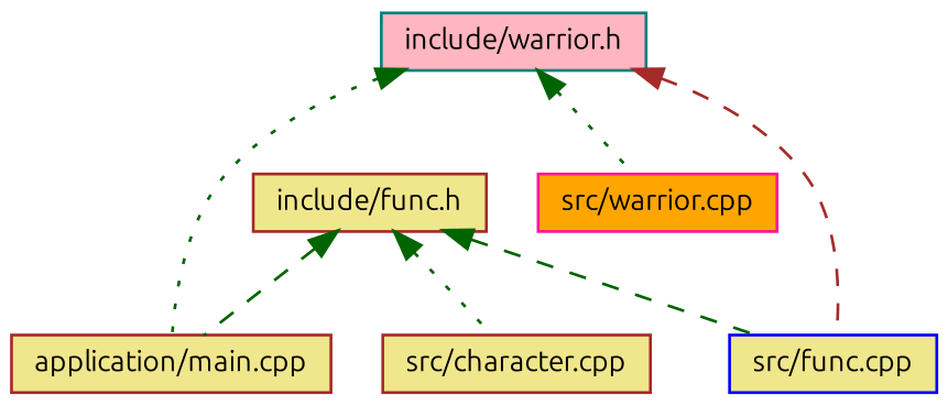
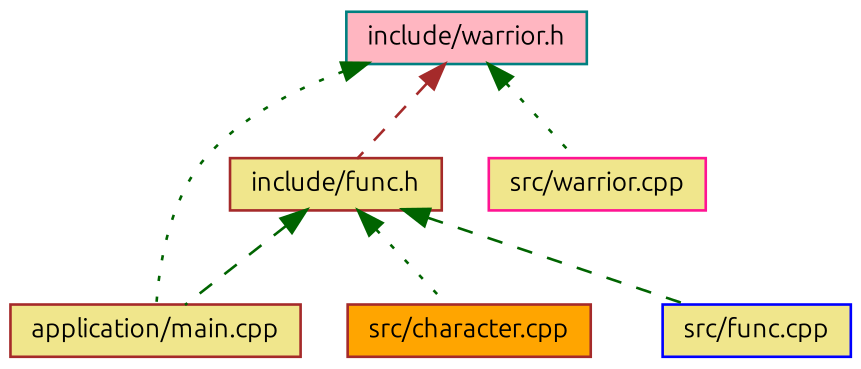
  digraph {
    fontname=Ubuntu
    node [color=brown fillcolor=khaki fontname=Ubuntu fontsize=10 shape=record style=filled]
    edge [color=darkgreen dir=back fontname=Ubuntu fontsize=10 labelfontname=Helvetica labelfontsize=10 style=dotted]
    n1 [color=teal fillcolor=lightpink fontcolor=black height=0.2 label="include/warrior.h" width=0.4]
    n2 [height=0.2 label="application/main.cpp" width=0.4]
    n3 [height=0.2 label="include/func.h" width=0.4]
-   n4 [color=deeppink fillcolor=orange height=0.2 label="src/warrior.cpp" width=0.4]
-   n5 [height=0.2 label="src/character.cpp" width=0.4]
+   n4 [color=deeppink height=0.2 label="src/warrior.cpp" width=0.4]
+   n5 [fillcolor=orange height=0.2 label="src/character.cpp" width=0.4]
    n6 [color=blue height=0.2 label="src/func.cpp" width=0.4]
    n1 -> n2
-   n1 -> n6 [color=brown style=dashed]
+   n1 -> n3 [color=brown style=dashed]
    n1 -> n4
    n3 -> n2 [style=dashed]
    n3 -> n5
    n3 -> n6 [style=dashed]
  }
